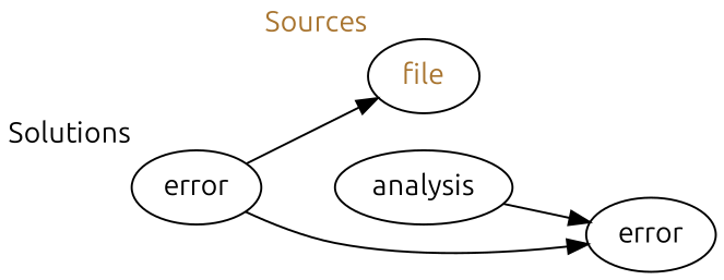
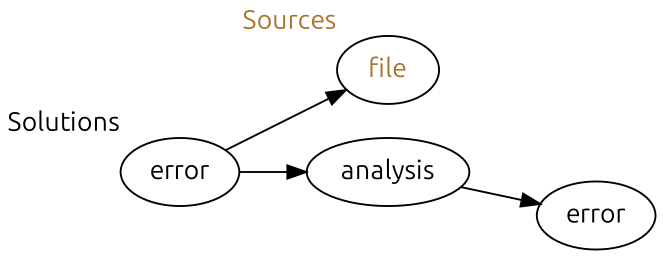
  digraph {
    fontname=Ubuntu
    rankdir=LR
    node [fontname=Ubuntu]
    edge [fontname=Ubuntu]
    error [xlabel=Solutions]
    file [fontcolor="#a8742f" xlabel=Sources]
    analysis
    n4 [label=error]
    error -> file
-   error -> n4
+   error -> analysis
    analysis -> n4
  }
